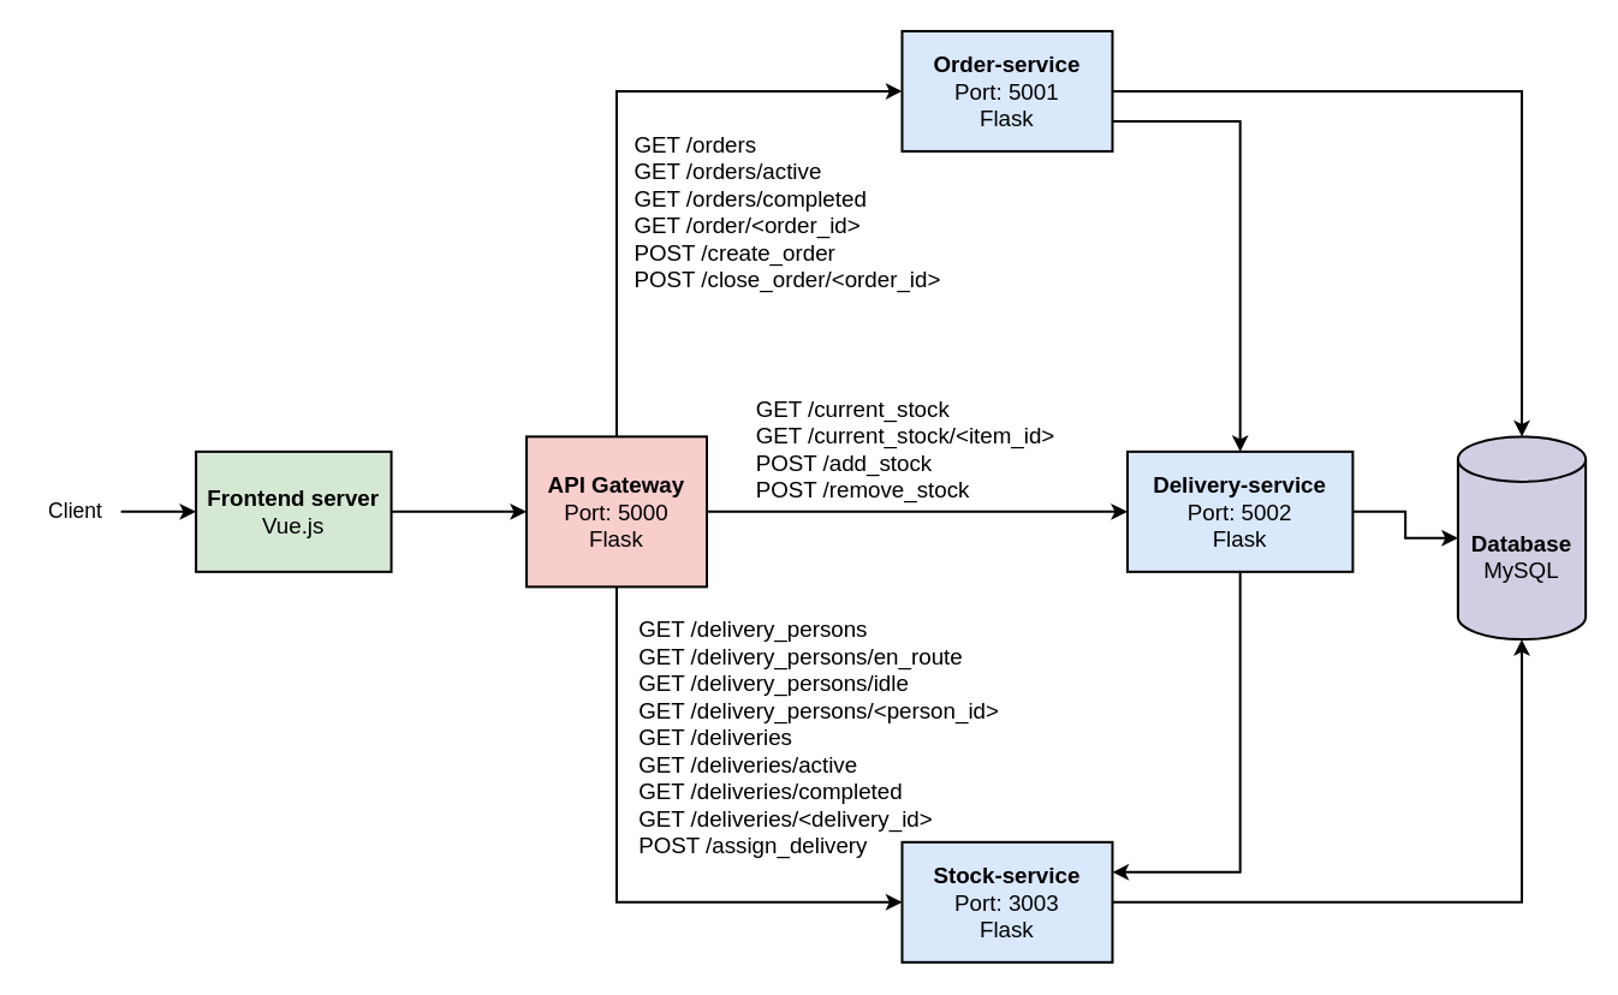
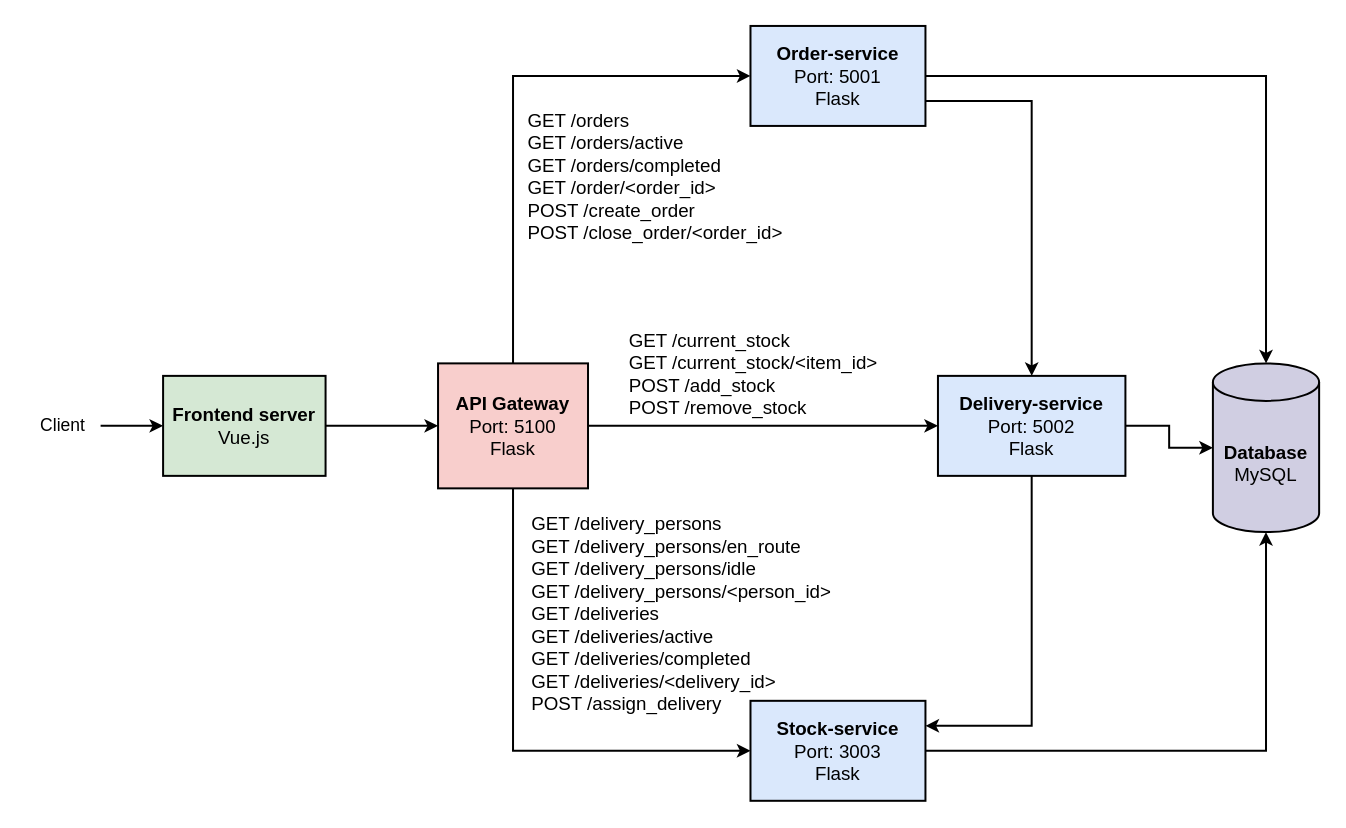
  <mxCell id="0" />
  <mxCell id="1" parent="0" />
  <mxCell id="2" value="&lt;font style=&quot;font-size: 15px;&quot;&gt;&lt;b&gt;Database&lt;/b&gt;&lt;/font&gt;&lt;div&gt;&lt;font style=&quot;font-size: 15px;&quot;&gt;MySQL&lt;/font&gt;&lt;/div&gt;" style="shape=cylinder3;whiteSpace=wrap;html=1;boundedLbl=1;backgroundOutline=1;size=15;strokeWidth=1.6;fillColor=#d0cee2;strokeColor=#000000;" vertex="1" parent="1"><mxGeometry x="970" y="290" width="85" height="135" as="geometry" /></mxCell>
  <mxCell id="3" style="edgeStyle=orthogonalEdgeStyle;rounded=0;orthogonalLoop=1;jettySize=auto;html=1;exitX=1;exitY=0.5;exitDx=0;exitDy=0;entryX=0;entryY=0.5;entryDx=0;entryDy=0;strokeWidth=1.6;" edge="1" parent="1" source="6" target="9"><mxGeometry relative="1" as="geometry" /></mxCell>
  <mxCell id="4" style="edgeStyle=orthogonalEdgeStyle;rounded=0;orthogonalLoop=1;jettySize=auto;html=1;exitX=0.5;exitY=0;exitDx=0;exitDy=0;entryX=0;entryY=0.5;entryDx=0;entryDy=0;strokeWidth=1.6;" edge="1" parent="1" source="6" target="13"><mxGeometry relative="1" as="geometry" /></mxCell>
  <mxCell id="5" style="edgeStyle=orthogonalEdgeStyle;rounded=0;orthogonalLoop=1;jettySize=auto;html=1;exitX=0.5;exitY=1;exitDx=0;exitDy=0;entryX=0;entryY=0.5;entryDx=0;entryDy=0;strokeWidth=1.6;" edge="1" parent="1" source="6" target="10"><mxGeometry relative="1" as="geometry" /></mxCell>
- <mxCell id="6" value="&lt;font style=&quot;font-size: 15px;&quot;&gt;&lt;b&gt;API Gateway&lt;/b&gt;&lt;/font&gt;&lt;div&gt;&lt;font style=&quot;font-size: 15px;&quot;&gt;Port: 5000&lt;/font&gt;&lt;/div&gt;&lt;div&gt;&lt;font style=&quot;font-size: 15px;&quot;&gt;Flask&lt;/font&gt;&lt;/div&gt;" style="rounded=0;whiteSpace=wrap;html=1;strokeWidth=1.6;fillColor=#f8cecc;strokeColor=#000000;" vertex="1" parent="1"><mxGeometry x="350" y="290" width="120" height="100" as="geometry" /></mxCell>
+ <mxCell id="6" value="&lt;font style=&quot;font-size: 15px;&quot;&gt;&lt;b&gt;API Gateway&lt;/b&gt;&lt;/font&gt;&lt;div&gt;&lt;font style=&quot;font-size: 15px;&quot;&gt;Port: 5100&lt;/font&gt;&lt;/div&gt;&lt;div&gt;&lt;font style=&quot;font-size: 15px;&quot;&gt;Flask&lt;/font&gt;&lt;/div&gt;" style="rounded=0;whiteSpace=wrap;html=1;strokeWidth=1.6;fillColor=#f8cecc;strokeColor=#000000;" vertex="1" parent="1"><mxGeometry x="350" y="290" width="120" height="100" as="geometry" /></mxCell>
  <mxCell id="7" style="edgeStyle=orthogonalEdgeStyle;rounded=0;orthogonalLoop=1;jettySize=auto;html=1;exitX=1;exitY=0.5;exitDx=0;exitDy=0;strokeWidth=1.6;" edge="1" parent="1" source="9" target="2"><mxGeometry relative="1" as="geometry" /></mxCell>
  <mxCell id="8" style="edgeStyle=orthogonalEdgeStyle;rounded=0;orthogonalLoop=1;jettySize=auto;html=1;exitX=0.5;exitY=1;exitDx=0;exitDy=0;entryX=1;entryY=0.25;entryDx=0;entryDy=0;strokeWidth=1.6;" edge="1" parent="1" source="9" target="10"><mxGeometry relative="1" as="geometry" /></mxCell>
  <mxCell id="9" value="&lt;font style=&quot;font-size: 15px;&quot;&gt;&lt;b&gt;Delivery-service&lt;/b&gt;&lt;/font&gt;&lt;div&gt;&lt;font style=&quot;font-size: 15px;&quot;&gt;Port: 5002&lt;/font&gt;&lt;/div&gt;&lt;div&gt;&lt;font style=&quot;font-size: 15px;&quot;&gt;Flask&lt;/font&gt;&lt;/div&gt;" style="rounded=0;whiteSpace=wrap;html=1;strokeWidth=1.6;fillColor=#dae8fc;strokeColor=#000000;" vertex="1" parent="1"><mxGeometry x="750" y="300" width="150" height="80" as="geometry" /></mxCell>
  <mxCell id="10" value="&lt;font style=&quot;font-size: 15px;&quot;&gt;&lt;b&gt;Stock-service&lt;/b&gt;&lt;/font&gt;&lt;div&gt;&lt;font style=&quot;font-size: 15px;&quot;&gt;Port: 3003&lt;/font&gt;&lt;/div&gt;&lt;div&gt;&lt;font style=&quot;font-size: 15px;&quot;&gt;Flask&lt;/font&gt;&lt;/div&gt;" style="rounded=0;whiteSpace=wrap;html=1;strokeWidth=1.6;fillColor=#dae8fc;strokeColor=#000000;" vertex="1" parent="1"><mxGeometry x="600" y="560" width="140" height="80" as="geometry" /></mxCell>
  <mxCell id="11" style="edgeStyle=orthogonalEdgeStyle;rounded=0;orthogonalLoop=1;jettySize=auto;html=1;exitX=1;exitY=0.5;exitDx=0;exitDy=0;strokeWidth=1.6;" edge="1" parent="1" source="13" target="2"><mxGeometry relative="1" as="geometry" /></mxCell>
  <mxCell id="12" style="edgeStyle=orthogonalEdgeStyle;rounded=0;orthogonalLoop=1;jettySize=auto;html=1;exitX=1;exitY=0.75;exitDx=0;exitDy=0;entryX=0.5;entryY=0;entryDx=0;entryDy=0;strokeWidth=1.6;" edge="1" parent="1" source="13" target="9"><mxGeometry relative="1" as="geometry" /></mxCell>
  <mxCell id="13" value="&lt;font style=&quot;font-size: 15px;&quot;&gt;&lt;b&gt;Order-service&lt;/b&gt;&lt;/font&gt;&lt;div&gt;&lt;font style=&quot;font-size: 15px;&quot;&gt;Port: 5001&lt;/font&gt;&lt;/div&gt;&lt;div&gt;&lt;font style=&quot;font-size: 15px;&quot;&gt;Flask&lt;/font&gt;&lt;/div&gt;" style="rounded=0;whiteSpace=wrap;html=1;strokeWidth=1.6;fillColor=#dae8fc;strokeColor=#000000;" vertex="1" parent="1"><mxGeometry x="600" y="20" width="140" height="80" as="geometry" /></mxCell>
  <mxCell id="14" style="edgeStyle=orthogonalEdgeStyle;rounded=0;orthogonalLoop=1;jettySize=auto;html=1;exitX=1;exitY=0.5;exitDx=0;exitDy=0;entryX=0;entryY=0.5;entryDx=0;entryDy=0;strokeWidth=1.6;" edge="1" parent="1" source="15" target="6"><mxGeometry relative="1" as="geometry" /></mxCell>
  <mxCell id="15" value="&lt;font style=&quot;font-size: 15px;&quot;&gt;&lt;b&gt;Frontend server&lt;/b&gt;&lt;/font&gt;&lt;div&gt;&lt;font style=&quot;font-size: 15px;&quot;&gt;Vue.js&lt;/font&gt;&lt;/div&gt;" style="rounded=0;whiteSpace=wrap;html=1;strokeWidth=1.6;fillColor=#d5e8d4;strokeColor=#000000;" vertex="1" parent="1"><mxGeometry x="130" y="300" width="130" height="80" as="geometry" /></mxCell>
  <mxCell id="16" value="" style="endArrow=classic;html=1;rounded=0;entryX=0;entryY=0.5;entryDx=0;entryDy=0;strokeWidth=1.6;exitX=1;exitY=0.5;exitDx=0;exitDy=0;" edge="1" parent="1" source="18" target="15"><mxGeometry width="50" height="50" relative="1" as="geometry"><mxPoint x="110" y="340" as="sourcePoint" /><mxPoint x="120" y="295" as="targetPoint" /></mxGeometry></mxCell>
  <mxCell id="17" style="edgeStyle=orthogonalEdgeStyle;rounded=0;orthogonalLoop=1;jettySize=auto;html=1;exitX=1;exitY=0.5;exitDx=0;exitDy=0;entryX=0.5;entryY=1;entryDx=0;entryDy=0;entryPerimeter=0;strokeWidth=1.6;" edge="1" parent="1" source="10" target="2"><mxGeometry relative="1" as="geometry" /></mxCell>
  <mxCell id="18" value="&lt;font style=&quot;font-size: 14px;&quot;&gt;Client&lt;/font&gt;" style="text;html=1;align=center;verticalAlign=middle;whiteSpace=wrap;rounded=0;" vertex="1" parent="1"><mxGeometry x="20" y="325" width="60" height="30" as="geometry" /></mxCell>
  <mxCell id="19" value="&lt;font style=&quot;font-size: 15px;&quot;&gt;GET /orders&lt;br&gt;GET /orders/active&lt;br&gt;GET /orders/completed&lt;br&gt;GET /order/&amp;lt;order_id&amp;gt;&lt;br&gt;POST /create_order&lt;br&gt;POST /close_order/&amp;lt;order_id&amp;gt;&lt;/font&gt;" style="text;whiteSpace=wrap;html=1;" vertex="1" parent="1"><mxGeometry x="420" y="80" width="244" height="110" as="geometry" /></mxCell>
  <mxCell id="20" value="&lt;font style=&quot;font-size: 15px;&quot;&gt;GET /delivery_persons&lt;br&gt;GET /delivery_persons/en_route&lt;br&gt;GET /delivery_persons/idle&lt;br&gt;GET /delivery_persons/&amp;lt;person_id&amp;gt;&lt;br&gt;GET /deliveries&lt;br&gt;GET /deliveries/active&lt;br&gt;GET /deliveries/completed&lt;/font&gt;&lt;div&gt;&lt;font style=&quot;&quot;&gt;&lt;span style=&quot;font-size: 15px;&quot;&gt;GET /deliveries/&amp;lt;delivery_id&amp;gt;&lt;/span&gt;&lt;br&gt;&lt;span style=&quot;font-size: 15px;&quot;&gt;POST /assign_delivery&lt;/span&gt;&lt;/font&gt;&lt;/div&gt;" style="text;whiteSpace=wrap;html=1;" vertex="1" parent="1"><mxGeometry x="423" y="403" width="273" height="140" as="geometry" /></mxCell>
  <mxCell id="21" value="&lt;font style=&quot;font-size: 15px;&quot;&gt;GET /current_stock&lt;br&gt;GET /current_stock/&amp;lt;item_id&amp;gt;&lt;br&gt;POST /add_stock&lt;br&gt;POST /remove_stock&lt;/font&gt;" style="text;whiteSpace=wrap;html=1;" vertex="1" parent="1"><mxGeometry x="501" y="256" width="202" height="80" as="geometry" /></mxCell>
